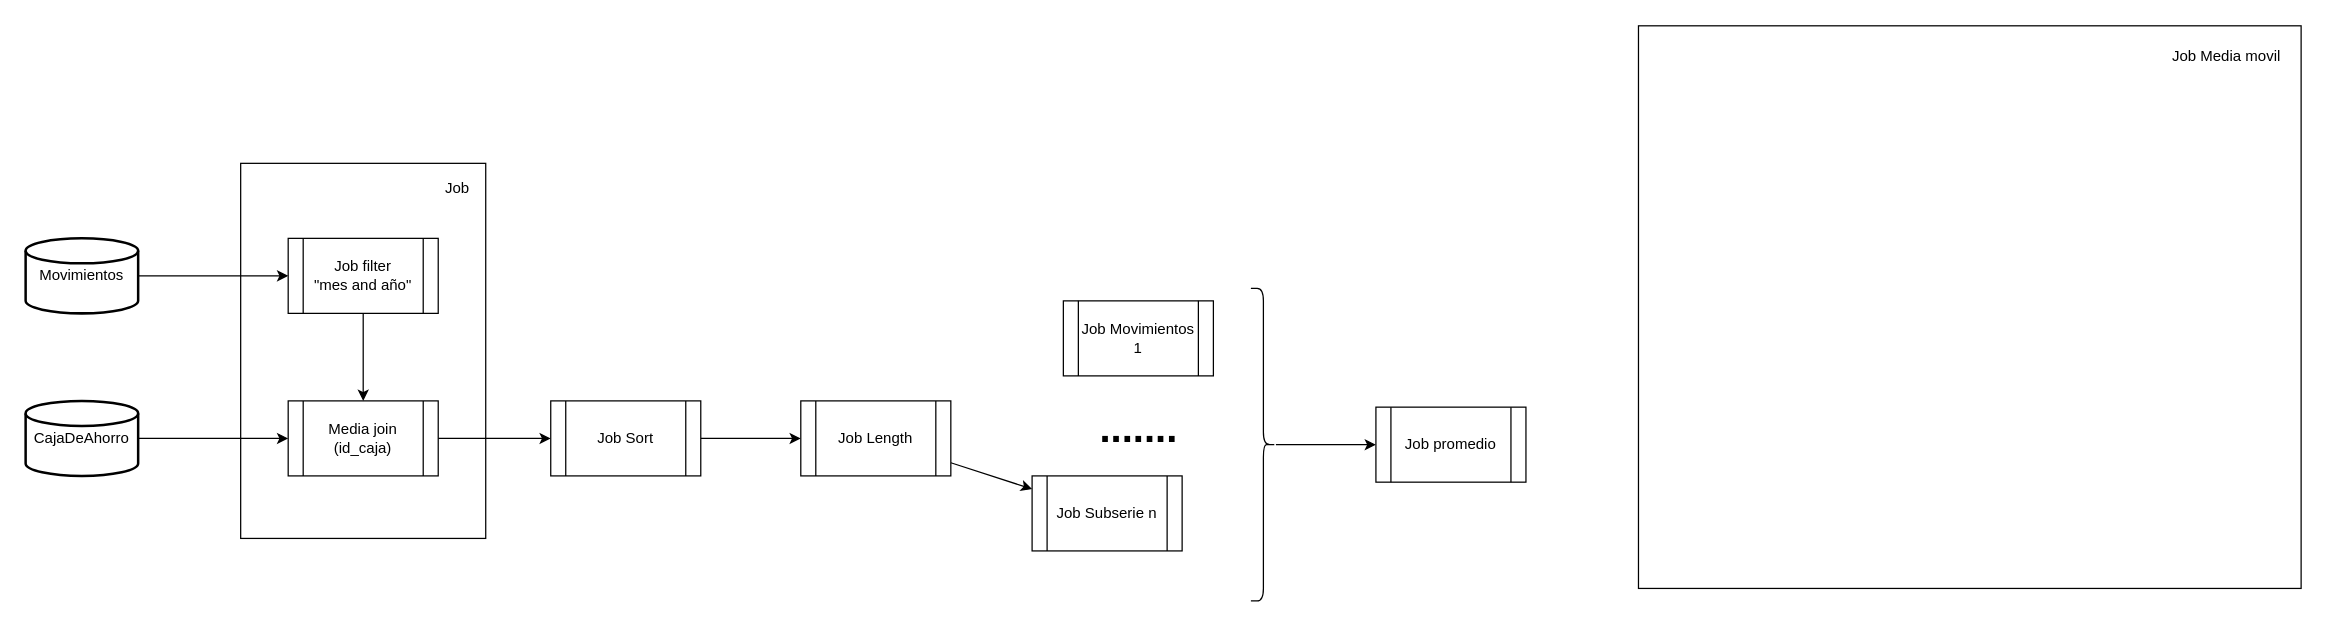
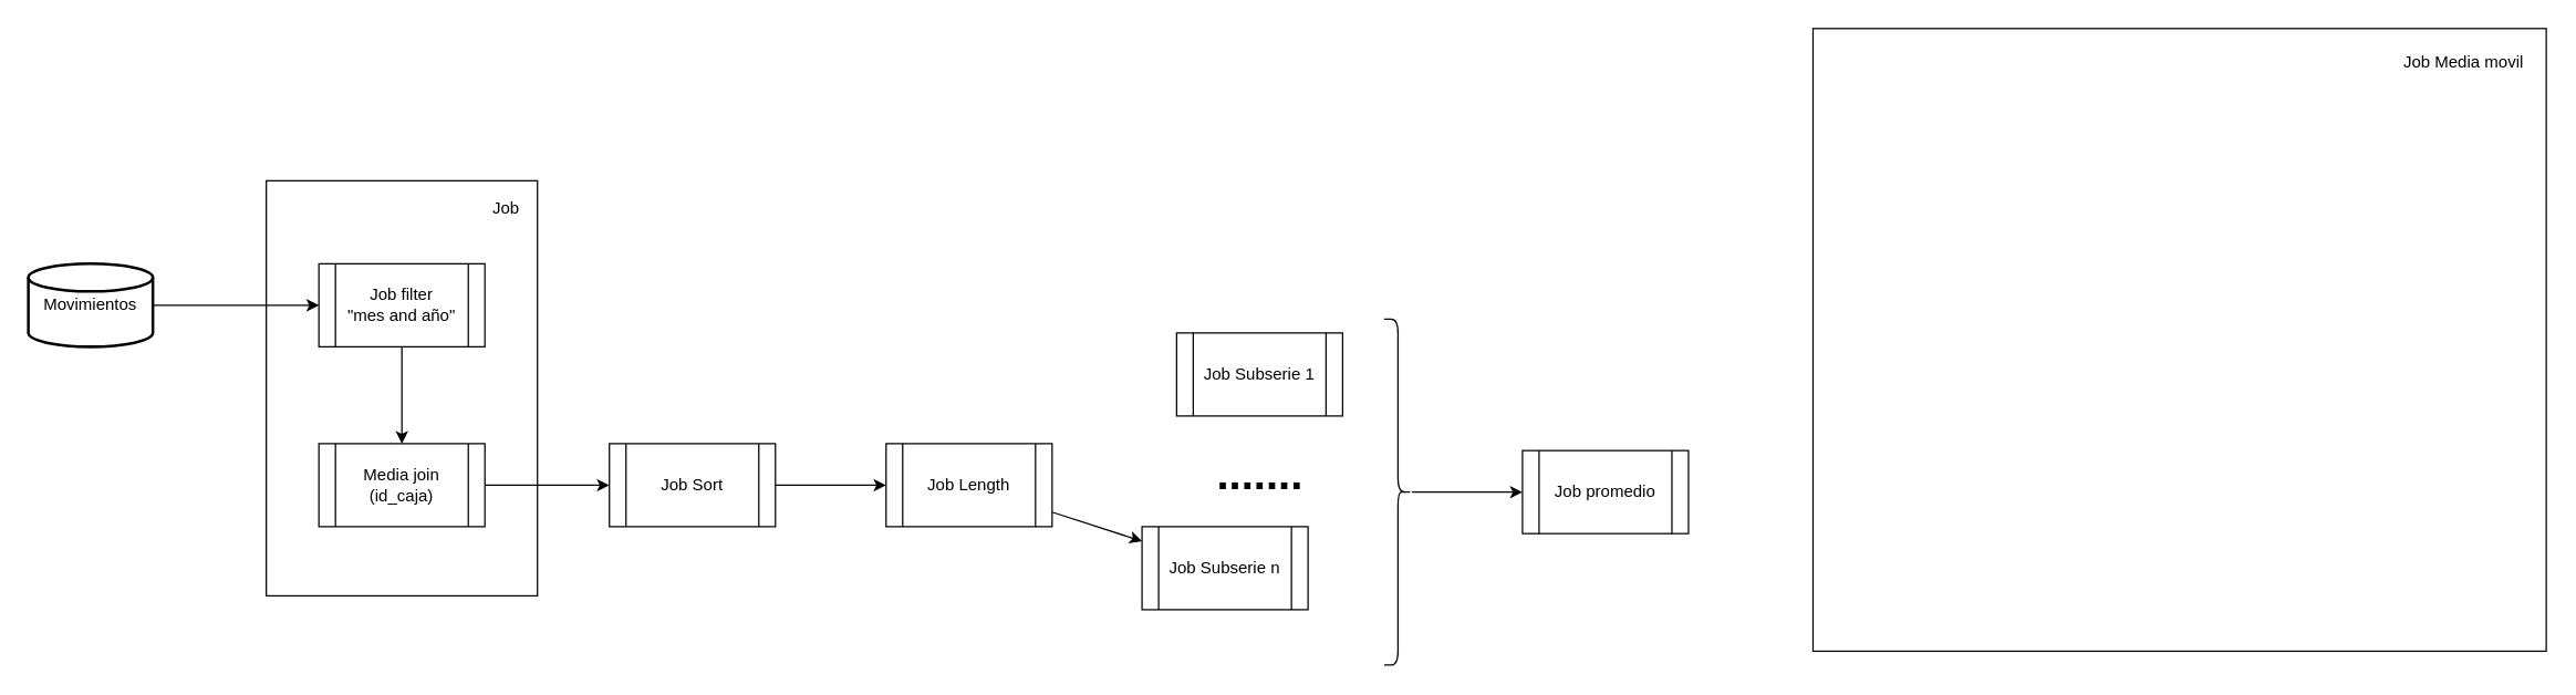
  <mxCell id="0" />
  <mxCell id="1" parent="0" />
  <mxCell id="2" value="" style="group" parent="1" vertex="1" connectable="0"><mxGeometry x="192" y="130" width="196" height="300" as="geometry" /></mxCell>
  <mxCell id="3" value="" style="rounded=0;whiteSpace=wrap;html=1;fillColor=none;" parent="2" vertex="1"><mxGeometry width="196" height="300" as="geometry" /></mxCell>
  <mxCell id="4" value="Job" style="text;html=1;align=center;verticalAlign=middle;resizable=0;points=[];autosize=1;strokeColor=none;fillColor=none;" parent="2" vertex="1"><mxGeometry x="158" y="10" width="30" height="20" as="geometry" /></mxCell>
  <mxCell id="5" value="" style="group" vertex="1" connectable="0" parent="1"><mxGeometry x="1310" y="20" width="530" height="450" as="geometry" /></mxCell>
  <mxCell id="6" value="" style="rounded=0;whiteSpace=wrap;html=1;fillColor=none;" vertex="1" parent="5"><mxGeometry width="530" height="450" as="geometry" /></mxCell>
  <mxCell id="7" value="Job Media movil" style="text;html=1;align=center;verticalAlign=middle;resizable=0;points=[];autosize=1;strokeColor=none;fillColor=none;" vertex="1" parent="5"><mxGeometry x="420.003" y="15" width="100" height="20" as="geometry" /></mxCell>
  <mxCell id="8" style="edgeStyle=none;html=1;" parent="1" source="9" target="13" edge="1"><mxGeometry relative="1" as="geometry" /></mxCell>
  <mxCell id="9" value="Movimientos" style="strokeWidth=2;html=1;shape=mxgraph.flowchart.database;whiteSpace=wrap;" parent="1" vertex="1"><mxGeometry x="20" y="190" width="90" height="60" as="geometry" /></mxCell>
- <mxCell id="10" style="edgeStyle=none;html=1;" parent="1" source="11" target="15" edge="1"><mxGeometry relative="1" as="geometry" /></mxCell>
- <mxCell id="11" value="CajaDeAhorro" style="strokeWidth=2;html=1;shape=mxgraph.flowchart.database;whiteSpace=wrap;" parent="1" vertex="1"><mxGeometry x="20" y="320" width="90" height="60" as="geometry" /></mxCell>
  <mxCell id="12" value="" style="edgeStyle=none;html=1;" parent="1" source="13" target="15" edge="1"><mxGeometry relative="1" as="geometry" /></mxCell>
  <mxCell id="13" value="Job filter&lt;br&gt;&quot;mes and año&quot;" style="shape=process;whiteSpace=wrap;html=1;backgroundOutline=1;" parent="1" vertex="1"><mxGeometry x="230" y="190" width="120" height="60" as="geometry" /></mxCell>
  <mxCell id="14" value="" style="edgeStyle=none;html=1;" parent="1" source="15" target="17" edge="1"><mxGeometry relative="1" as="geometry"><mxPoint x="460" y="350" as="targetPoint" /></mxGeometry></mxCell>
  <mxCell id="15" value="Media join&lt;br&gt;(id_caja)" style="shape=process;whiteSpace=wrap;html=1;backgroundOutline=1;" parent="1" vertex="1"><mxGeometry x="230" y="320" width="120" height="60" as="geometry" /></mxCell>
  <mxCell id="16" style="edgeStyle=none;html=1;" edge="1" parent="1" source="17" target="19"><mxGeometry relative="1" as="geometry" /></mxCell>
  <mxCell id="17" value="Job Sort" style="shape=process;whiteSpace=wrap;html=1;backgroundOutline=1;" vertex="1" parent="1"><mxGeometry x="440" y="320" width="120" height="60" as="geometry" /></mxCell>
  <mxCell id="18" style="edgeStyle=none;html=1;" edge="1" parent="1" source="19" target="21"><mxGeometry relative="1" as="geometry" /></mxCell>
  <mxCell id="19" value="Job Length" style="shape=process;whiteSpace=wrap;html=1;backgroundOutline=1;" parent="1" vertex="1"><mxGeometry x="640" y="320" width="120" height="60" as="geometry" /></mxCell>
- <mxCell id="20" value="Job Movimientos 1" style="shape=process;whiteSpace=wrap;html=1;backgroundOutline=1;" vertex="1" parent="1"><mxGeometry x="850" y="240" width="120" height="60" as="geometry" /></mxCell>
+ <mxCell id="20" value="Job Subserie 1" style="shape=process;whiteSpace=wrap;html=1;backgroundOutline=1;" vertex="1" parent="1"><mxGeometry x="850" y="240" width="120" height="60" as="geometry" /></mxCell>
  <mxCell id="21" value="Job Subserie n" style="shape=process;whiteSpace=wrap;html=1;backgroundOutline=1;" vertex="1" parent="1"><mxGeometry x="825" y="380" width="120" height="60" as="geometry" /></mxCell>
  <mxCell id="22" value="......." style="text;html=1;align=center;verticalAlign=middle;resizable=0;points=[];autosize=1;strokeColor=none;fillColor=none;fontSize=32;fontStyle=1" vertex="1" parent="1"><mxGeometry x="870" y="322" width="80" height="40" as="geometry" /></mxCell>
  <mxCell id="23" style="edgeStyle=none;html=1;fontSize=32;" edge="1" parent="1" source="24" target="25"><mxGeometry relative="1" as="geometry" /></mxCell>
  <mxCell id="24" value="" style="shape=curlyBracket;whiteSpace=wrap;html=1;rounded=1;flipH=1;fontSize=32;" vertex="1" parent="1"><mxGeometry x="1000" y="230" width="20" height="250" as="geometry" /></mxCell>
  <mxCell id="25" value="Job promedio" style="shape=process;whiteSpace=wrap;html=1;backgroundOutline=1;" vertex="1" parent="1"><mxGeometry x="1100" y="325" width="120" height="60" as="geometry" /></mxCell>
